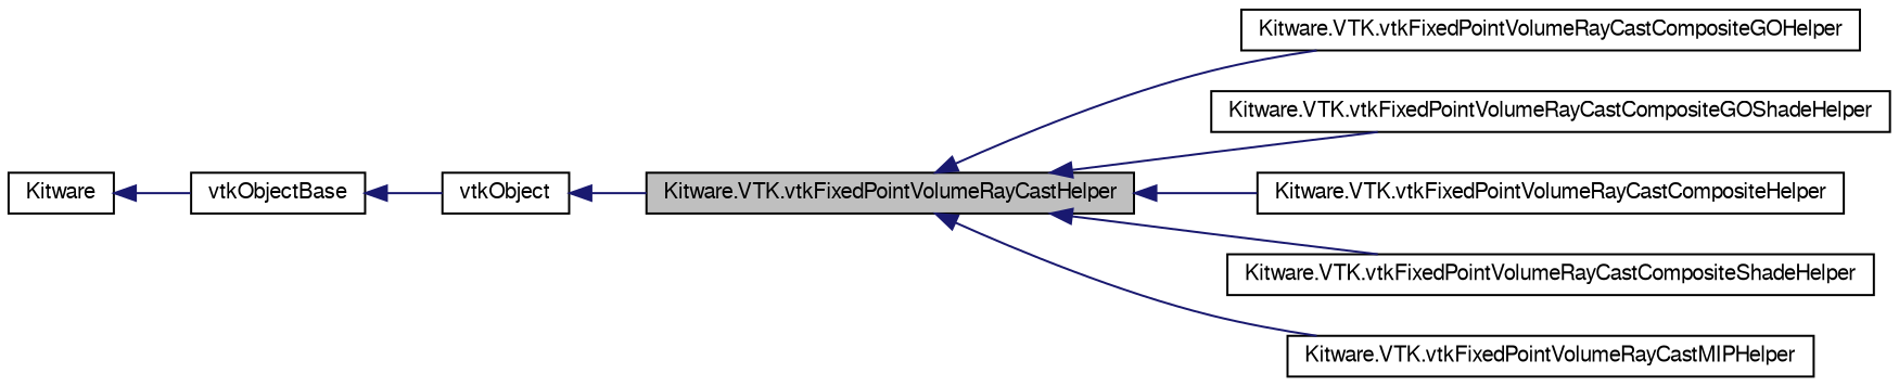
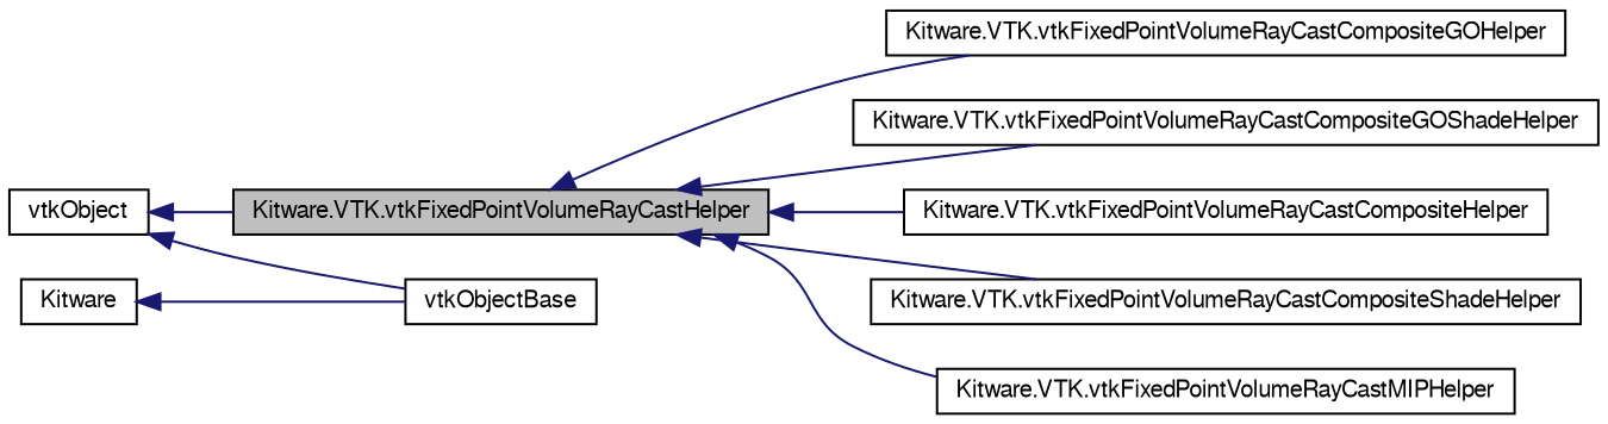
  digraph {
    rankdir=LR
    node [color=black fontname=FreeSans fontsize=10 shape=record]
    edge [color=midnightblue dir=back fontname=FreeSans fontsize=10 labelfontname=FreeSans labelfontsize=10 style=solid]
    n1 [fillcolor=grey75 fontcolor=black height=0.2 label="Kitware.VTK.vtkFixedPointVolumeRayCastHelper" style=filled width=0.4]
    n2 [height=0.2 label="Kitware.VTK.vtkFixedPointVolumeRayCastCompositeGOHelper" width=0.4]
    n3 [height=0.2 label="Kitware.VTK.vtkFixedPointVolumeRayCastCompositeGOShadeHelper" width=0.4]
    n4 [height=0.2 label="Kitware.VTK.vtkFixedPointVolumeRayCastCompositeHelper" width=0.4]
    n5 [height=0.2 label="Kitware.VTK.vtkFixedPointVolumeRayCastCompositeShadeHelper" width=0.4]
    n6 [height=0.2 label="Kitware.VTK.vtkFixedPointVolumeRayCastMIPHelper" width=0.4]
    n7 [height=0.2 label=vtkObject width=0.4]
    n8 [height=0.2 label=vtkObjectBase width=0.4]
    n9 [height=0.2 label=Kitware width=0.4]
    n1 -> n2
    n1 -> n3
    n1 -> n4
    n1 -> n5
    n1 -> n6
    n7 -> n1
-   n8 -> n7
+   n7 -> n8
    n9 -> n8
  }
